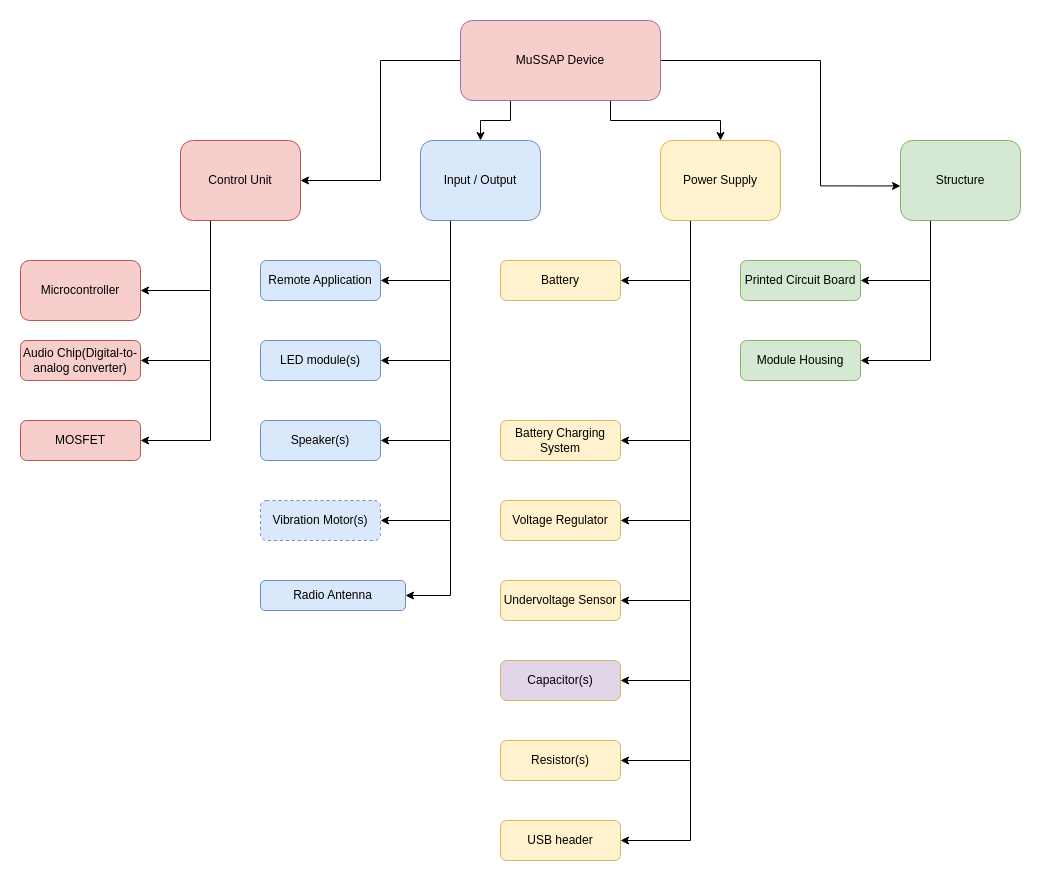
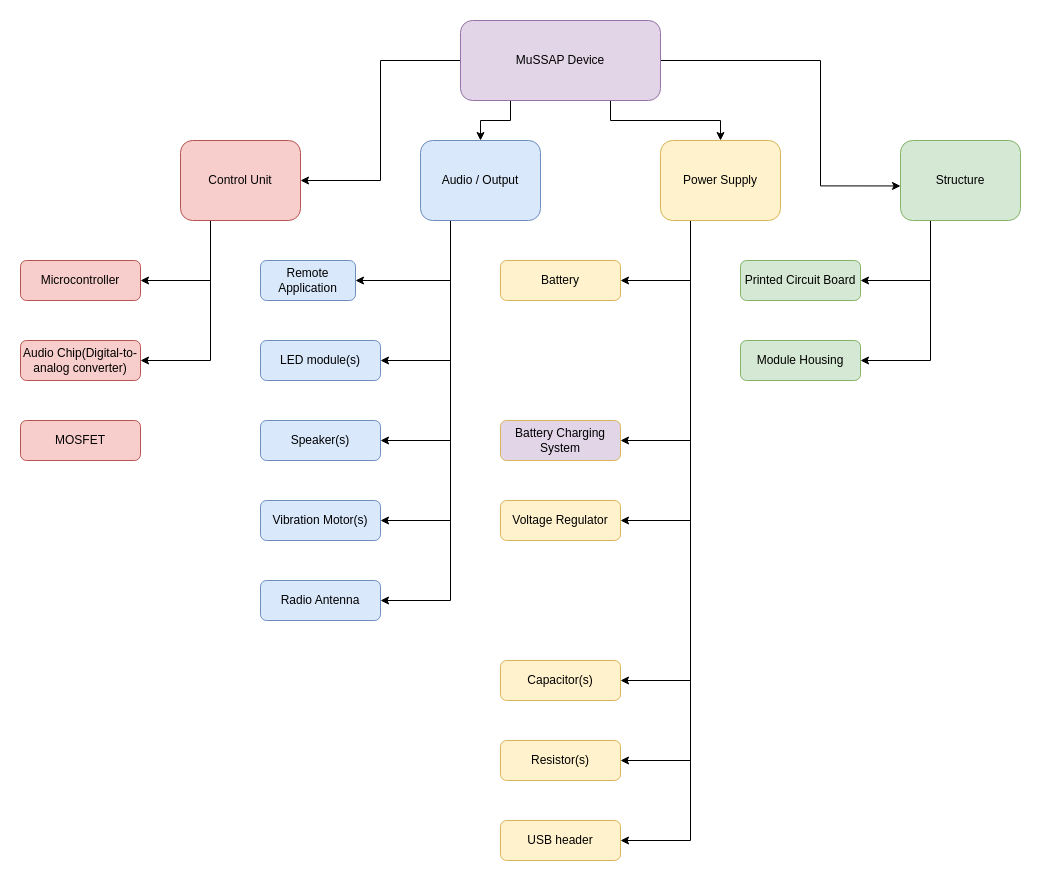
  <mxCell id="0" />
  <mxCell id="1" parent="0" />
  <mxCell id="2" style="edgeStyle=orthogonalEdgeStyle;rounded=0;orthogonalLoop=1;jettySize=auto;html=1;exitX=0;exitY=0.5;exitDx=0;exitDy=0;entryX=1;entryY=0.5;entryDx=0;entryDy=0;" parent="1" source="6" target="10" edge="1"><mxGeometry relative="1" as="geometry" /></mxCell>
  <mxCell id="3" style="edgeStyle=orthogonalEdgeStyle;rounded=0;orthogonalLoop=1;jettySize=auto;html=1;exitX=0.25;exitY=1;exitDx=0;exitDy=0;entryX=0.5;entryY=0;entryDx=0;entryDy=0;" parent="1" source="6" target="18" edge="1"><mxGeometry relative="1" as="geometry" /></mxCell>
  <mxCell id="4" style="edgeStyle=orthogonalEdgeStyle;rounded=0;orthogonalLoop=1;jettySize=auto;html=1;exitX=0.75;exitY=1;exitDx=0;exitDy=0;entryX=0.5;entryY=0;entryDx=0;entryDy=0;" parent="1" source="6" target="30" edge="1"><mxGeometry relative="1" as="geometry" /></mxCell>
  <mxCell id="5" style="edgeStyle=orthogonalEdgeStyle;rounded=0;orthogonalLoop=1;jettySize=auto;html=1;exitX=1;exitY=0.5;exitDx=0;exitDy=0;entryX=0;entryY=0.568;entryDx=0;entryDy=0;entryPerimeter=0;" parent="1" source="6" target="41" edge="1"><mxGeometry relative="1" as="geometry"><Array as="points"><mxPoint x="820" y="60" /><mxPoint x="820" y="185" /></Array></mxGeometry></mxCell>
- <mxCell id="6" value="MuSSAP Device" style="rounded=1;whiteSpace=wrap;html=1;fillColor=#f8cecc;strokeColor=#9673a6;" parent="1" vertex="1"><mxGeometry x="460" y="20" width="200" height="80" as="geometry" /></mxCell>
+ <mxCell id="6" value="MuSSAP Device" style="rounded=1;whiteSpace=wrap;html=1;fillColor=#e1d5e7;strokeColor=#9673a6;" parent="1" vertex="1"><mxGeometry x="460" y="20" width="200" height="80" as="geometry" /></mxCell>
  <mxCell id="7" style="edgeStyle=orthogonalEdgeStyle;rounded=0;orthogonalLoop=1;jettySize=auto;html=1;exitX=0.25;exitY=1;exitDx=0;exitDy=0;entryX=1;entryY=0.5;entryDx=0;entryDy=0;" parent="1" source="10" target="11" edge="1"><mxGeometry relative="1" as="geometry" /></mxCell>
  <mxCell id="8" style="edgeStyle=orthogonalEdgeStyle;rounded=0;orthogonalLoop=1;jettySize=auto;html=1;exitX=0.25;exitY=1;exitDx=0;exitDy=0;entryX=1;entryY=0.5;entryDx=0;entryDy=0;" parent="1" source="10" target="43" edge="1"><mxGeometry relative="1" as="geometry" /></mxCell>
- <mxCell id="9" style="edgeStyle=orthogonalEdgeStyle;rounded=0;orthogonalLoop=1;jettySize=auto;html=1;exitX=0.25;exitY=1;exitDx=0;exitDy=0;entryX=1;entryY=0.5;entryDx=0;entryDy=0;" parent="1" source="10" target="12" edge="1"><mxGeometry relative="1" as="geometry" /></mxCell>
  <mxCell id="10" value="Control Unit" style="rounded=1;whiteSpace=wrap;html=1;fillColor=#f8cecc;strokeColor=#b85450;" parent="1" vertex="1"><mxGeometry y="140" width="120" height="80" as="geometry" x="180" /></mxCell>
- <mxCell id="11" value="Microcontroller" style="rounded=1;whiteSpace=wrap;html=1;fillColor=#f8cecc;strokeColor=#b85450;" parent="1" vertex="1"><mxGeometry x="20" y="260" width="120" height="60" as="geometry" /></mxCell>
+ <mxCell id="11" value="Microcontroller" style="rounded=1;whiteSpace=wrap;html=1;fillColor=#f8cecc;strokeColor=#b85450;" parent="1" vertex="1"><mxGeometry x="20" y="260" width="120" height="40" as="geometry" /></mxCell>
  <mxCell id="12" value="MOSFET" style="rounded=1;whiteSpace=wrap;html=1;fillColor=#f8cecc;strokeColor=#b85450;" parent="1" vertex="1"><mxGeometry x="20" y="420" width="120" height="40" as="geometry" /></mxCell>
  <mxCell id="13" style="edgeStyle=orthogonalEdgeStyle;rounded=0;orthogonalLoop=1;jettySize=auto;html=1;exitX=0.25;exitY=1;exitDx=0;exitDy=0;entryX=1;entryY=0.5;entryDx=0;entryDy=0;" parent="1" source="18" target="19" edge="1"><mxGeometry relative="1" as="geometry" /></mxCell>
  <mxCell id="14" style="edgeStyle=orthogonalEdgeStyle;rounded=0;orthogonalLoop=1;jettySize=auto;html=1;exitX=0.25;exitY=1;exitDx=0;exitDy=0;entryX=1;entryY=0.5;entryDx=0;entryDy=0;" parent="1" source="18" target="20" edge="1"><mxGeometry relative="1" as="geometry" /></mxCell>
  <mxCell id="15" style="edgeStyle=orthogonalEdgeStyle;rounded=0;orthogonalLoop=1;jettySize=auto;html=1;exitX=0.25;exitY=1;exitDx=0;exitDy=0;entryX=1;entryY=0.5;entryDx=0;entryDy=0;" parent="1" source="18" target="21" edge="1"><mxGeometry relative="1" as="geometry" /></mxCell>
  <mxCell id="16" style="edgeStyle=orthogonalEdgeStyle;rounded=0;orthogonalLoop=1;jettySize=auto;html=1;exitX=0.25;exitY=1;exitDx=0;exitDy=0;entryX=1;entryY=0.5;entryDx=0;entryDy=0;" parent="1" source="18" target="22" edge="1"><mxGeometry relative="1" as="geometry" /></mxCell>
  <mxCell id="17" style="edgeStyle=orthogonalEdgeStyle;rounded=0;orthogonalLoop=1;jettySize=auto;html=1;exitX=0.25;exitY=1;exitDx=0;exitDy=0;entryX=1;entryY=0.5;entryDx=0;entryDy=0;" parent="1" source="18" target="37" edge="1"><mxGeometry relative="1" as="geometry" /></mxCell>
- <mxCell id="18" value="Input / Output" style="rounded=1;whiteSpace=wrap;html=1;fillColor=#dae8fc;strokeColor=#6c8ebf;" parent="1" vertex="1"><mxGeometry x="420" y="140" width="120" height="80" as="geometry" /></mxCell>
- <mxCell id="19" value="Remote Application" style="rounded=1;whiteSpace=wrap;html=1;fillColor=#dae8fc;strokeColor=#6c8ebf;" parent="1" vertex="1"><mxGeometry x="260" y="260" width="120" height="40" as="geometry" /></mxCell>
+ <mxCell id="18" value="Audio / Output" style="rounded=1;whiteSpace=wrap;html=1;fillColor=#dae8fc;strokeColor=#6c8ebf;" parent="1" vertex="1"><mxGeometry x="420" y="140" width="120" height="80" as="geometry" /></mxCell>
+ <mxCell id="19" value="Remote Application" style="rounded=1;whiteSpace=wrap;html=1;fillColor=#dae8fc;strokeColor=#6c8ebf;" parent="1" vertex="1"><mxGeometry x="260" y="260" width="95" height="40" as="geometry" /></mxCell>
  <mxCell id="20" value="LED module(s)" style="rounded=1;whiteSpace=wrap;html=1;fillColor=#dae8fc;strokeColor=#6c8ebf;" parent="1" vertex="1"><mxGeometry x="260" y="340" width="120" height="40" as="geometry" /></mxCell>
  <mxCell id="21" value="Speaker(s)" style="rounded=1;whiteSpace=wrap;html=1;fillColor=#dae8fc;strokeColor=#6c8ebf;" parent="1" vertex="1"><mxGeometry x="260" y="420" width="120" height="40" as="geometry" /></mxCell>
- <mxCell id="22" value="Vibration Motor(s)" style="rounded=1;whiteSpace=wrap;html=1;fillColor=#dae8fc;strokeColor=#6c8ebf;dashed=1;" parent="1" vertex="1"><mxGeometry x="260" y="500" width="120" height="40" as="geometry" /></mxCell>
+ <mxCell id="22" value="Vibration Motor(s)" style="rounded=1;whiteSpace=wrap;html=1;fillColor=#dae8fc;strokeColor=#6c8ebf;" parent="1" vertex="1"><mxGeometry x="260" y="500" width="120" height="40" as="geometry" /></mxCell>
  <mxCell id="23" style="edgeStyle=orthogonalEdgeStyle;rounded=0;orthogonalLoop=1;jettySize=auto;html=1;exitX=0.25;exitY=1;exitDx=0;exitDy=0;entryX=1;entryY=0.5;entryDx=0;entryDy=0;" parent="1" source="30" target="31" edge="1"><mxGeometry relative="1" as="geometry" /></mxCell>
  <mxCell id="24" style="edgeStyle=orthogonalEdgeStyle;rounded=0;orthogonalLoop=1;jettySize=auto;html=1;exitX=0.25;exitY=1;exitDx=0;exitDy=0;entryX=1;entryY=0.5;entryDx=0;entryDy=0;" parent="1" source="30" target="32" edge="1"><mxGeometry relative="1" as="geometry" /></mxCell>
  <mxCell id="25" style="edgeStyle=orthogonalEdgeStyle;rounded=0;orthogonalLoop=1;jettySize=auto;html=1;exitX=0.25;exitY=1;exitDx=0;exitDy=0;entryX=1;entryY=0.5;entryDx=0;entryDy=0;" parent="1" source="30" target="33" edge="1"><mxGeometry relative="1" as="geometry" /></mxCell>
- <mxCell id="26" style="edgeStyle=orthogonalEdgeStyle;rounded=0;orthogonalLoop=1;jettySize=auto;html=1;exitX=0.25;exitY=1;exitDx=0;exitDy=0;entryX=1;entryY=0.5;entryDx=0;entryDy=0;" parent="1" source="30" target="34" edge="1"><mxGeometry relative="1" as="geometry" /></mxCell>
  <mxCell id="27" style="edgeStyle=orthogonalEdgeStyle;rounded=0;orthogonalLoop=1;jettySize=auto;html=1;exitX=0.25;exitY=1;exitDx=0;exitDy=0;entryX=1;entryY=0.5;entryDx=0;entryDy=0;" parent="1" source="30" target="35" edge="1"><mxGeometry relative="1" as="geometry" /></mxCell>
  <mxCell id="28" style="edgeStyle=orthogonalEdgeStyle;rounded=0;orthogonalLoop=1;jettySize=auto;html=1;exitX=0.25;exitY=1;exitDx=0;exitDy=0;entryX=1;entryY=0.5;entryDx=0;entryDy=0;" parent="1" source="30" target="36" edge="1"><mxGeometry relative="1" as="geometry" /></mxCell>
  <mxCell id="29" style="edgeStyle=orthogonalEdgeStyle;rounded=0;orthogonalLoop=1;jettySize=auto;html=1;exitX=0.25;exitY=1;exitDx=0;exitDy=0;entryX=1;entryY=0.5;entryDx=0;entryDy=0;" parent="1" source="30" target="44" edge="1"><mxGeometry relative="1" as="geometry" /></mxCell>
  <mxCell id="30" value="Power Supply" style="rounded=1;whiteSpace=wrap;html=1;fillColor=#fff2cc;strokeColor=#d6b656;" parent="1" vertex="1"><mxGeometry x="660" y="140" width="120" height="80" as="geometry" /></mxCell>
  <mxCell id="31" value="Battery" style="rounded=1;whiteSpace=wrap;html=1;fillColor=#fff2cc;strokeColor=#d6b656;" parent="1" vertex="1"><mxGeometry x="500" y="260" width="120" height="40" as="geometry" /></mxCell>
- <mxCell id="32" value="Battery Charging System" style="rounded=1;whiteSpace=wrap;html=1;fillColor=#fff2cc;strokeColor=#d6b656;" parent="1" vertex="1"><mxGeometry x="500" y="420" width="120" height="40" as="geometry" /></mxCell>
+ <mxCell id="32" value="Battery Charging System" style="rounded=1;whiteSpace=wrap;html=1;fillColor=#e1d5e7;strokeColor=#d6b656;" parent="1" vertex="1"><mxGeometry x="500" y="420" width="120" height="40" as="geometry" /></mxCell>
  <mxCell id="33" value="Voltage Regulator" style="rounded=1;whiteSpace=wrap;html=1;fillColor=#fff2cc;strokeColor=#d6b656;" parent="1" vertex="1"><mxGeometry x="500" y="500" width="120" height="40" as="geometry" /></mxCell>
- <mxCell id="34" value="Undervoltage Sensor" style="rounded=1;whiteSpace=wrap;html=1;fillColor=#fff2cc;strokeColor=#d6b656;" parent="1" vertex="1"><mxGeometry x="500" y="580" width="120" height="40" as="geometry" /></mxCell>
- <mxCell id="35" value="Capacitor(s)" style="rounded=1;whiteSpace=wrap;html=1;fillColor=#e1d5e7;strokeColor=#d6b656;" parent="1" vertex="1"><mxGeometry x="500" y="660" width="120" height="40" as="geometry" /></mxCell>
+ <mxCell id="35" value="Capacitor(s)" style="rounded=1;whiteSpace=wrap;html=1;fillColor=#fff2cc;strokeColor=#d6b656;" parent="1" vertex="1"><mxGeometry x="500" y="660" width="120" height="40" as="geometry" /></mxCell>
  <mxCell id="36" value="Resistor(s)" style="rounded=1;whiteSpace=wrap;html=1;fillColor=#fff2cc;strokeColor=#d6b656;" parent="1" vertex="1"><mxGeometry x="500" y="740" width="120" height="40" as="geometry" /></mxCell>
- <mxCell id="37" value="Radio Antenna" style="rounded=1;whiteSpace=wrap;html=1;fillColor=#dae8fc;strokeColor=#6c8ebf;" parent="1" vertex="1"><mxGeometry x="260" y="580" width="145" height="30" as="geometry" /></mxCell>
+ <mxCell id="37" value="Radio Antenna" style="rounded=1;whiteSpace=wrap;html=1;fillColor=#dae8fc;strokeColor=#6c8ebf;" parent="1" vertex="1"><mxGeometry x="260" y="580" width="120" height="40" as="geometry" /></mxCell>
  <mxCell id="38" value="Printed Circuit Board" style="rounded=1;whiteSpace=wrap;html=1;fillColor=#d5e8d4;strokeColor=#82b366;" parent="1" vertex="1"><mxGeometry x="740" y="260" width="120" height="40" as="geometry" /></mxCell>
  <mxCell id="39" style="edgeStyle=orthogonalEdgeStyle;rounded=0;orthogonalLoop=1;jettySize=auto;html=1;exitX=0.25;exitY=1;exitDx=0;exitDy=0;entryX=1;entryY=0.5;entryDx=0;entryDy=0;" parent="1" source="41" target="38" edge="1"><mxGeometry relative="1" as="geometry" /></mxCell>
  <mxCell id="40" style="edgeStyle=orthogonalEdgeStyle;rounded=0;orthogonalLoop=1;jettySize=auto;html=1;exitX=0.25;exitY=1;exitDx=0;exitDy=0;entryX=1;entryY=0.5;entryDx=0;entryDy=0;" parent="1" source="41" target="42" edge="1"><mxGeometry relative="1" as="geometry" /></mxCell>
  <mxCell id="41" value="Structure" style="rounded=1;whiteSpace=wrap;html=1;fillColor=#d5e8d4;strokeColor=#82b366;" parent="1" vertex="1"><mxGeometry x="900" y="140" width="120" height="80" as="geometry" /></mxCell>
  <mxCell id="42" value="Module Housing" style="rounded=1;whiteSpace=wrap;html=1;fillColor=#d5e8d4;strokeColor=#82b366;" parent="1" vertex="1"><mxGeometry x="740" y="340" width="120" height="40" as="geometry" /></mxCell>
  <mxCell id="43" value="Audio Chip(Digital-to-analog converter)" style="rounded=1;whiteSpace=wrap;html=1;fillColor=#f8cecc;strokeColor=#b85450;" parent="1" vertex="1"><mxGeometry x="20" y="340" width="120" height="40" as="geometry" /></mxCell>
  <mxCell id="44" value="USB header" style="rounded=1;whiteSpace=wrap;html=1;fillColor=#fff2cc;strokeColor=#d6b656;" parent="1" vertex="1"><mxGeometry x="500" y="820" width="120" height="40" as="geometry" /></mxCell>
